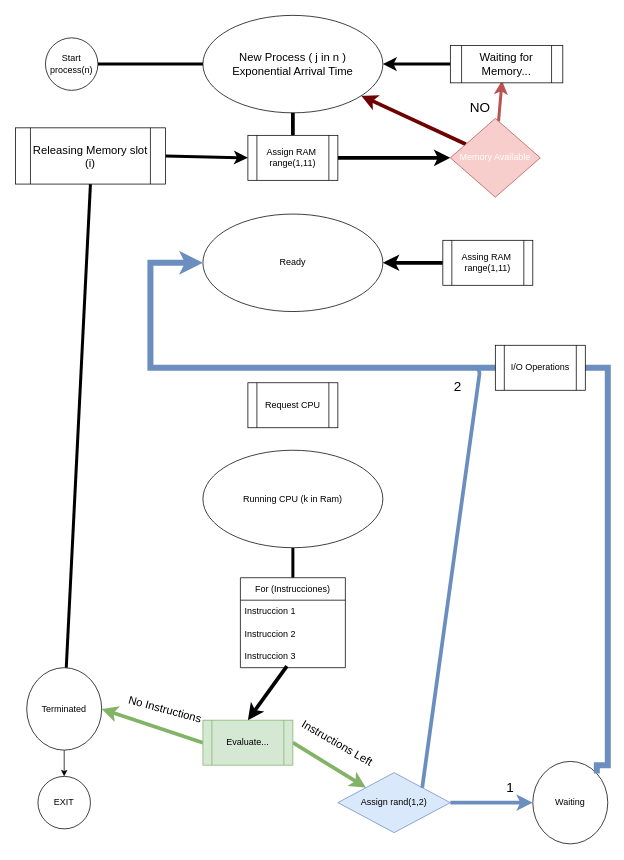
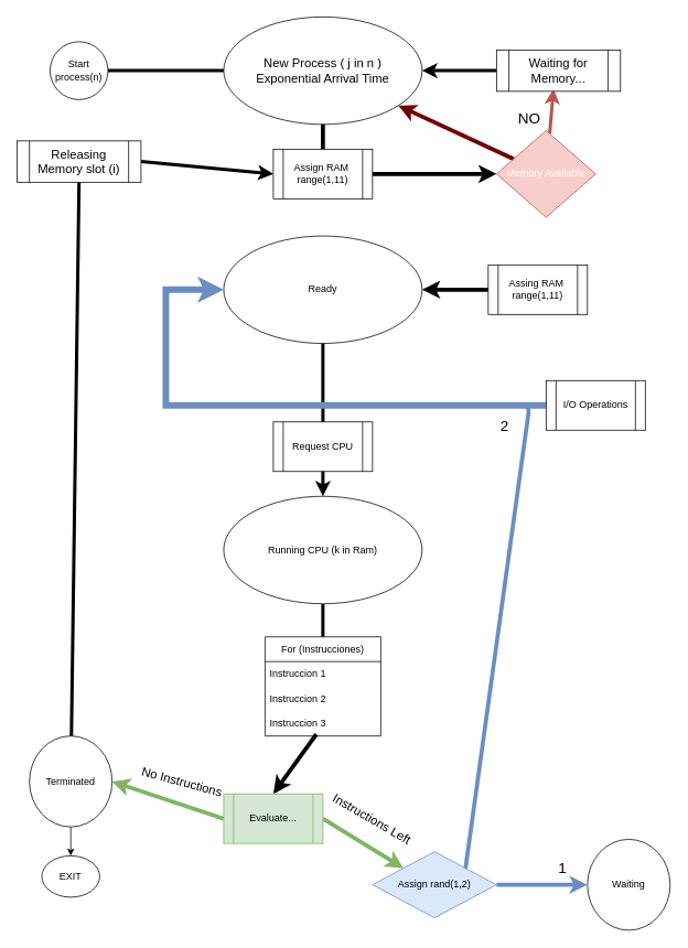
  <mxCell id="0" />
  <mxCell id="1" parent="0" />
  <mxCell id="2" value="&lt;font style=&quot;font-size: 15px;&quot;&gt;New Process ( j in n )&lt;/font&gt;&lt;div&gt;&lt;font style=&quot;font-size: 15px;&quot;&gt;Exponential Arrival Time&lt;/font&gt;&lt;/div&gt;" style="ellipse;whiteSpace=wrap;html=1;" parent="1" vertex="1"><mxGeometry x="270" y="20" width="240" height="130" as="geometry" /></mxCell>
  <mxCell id="3" value="" style="endArrow=none;html=1;entryX=0.5;entryY=1;entryDx=0;entryDy=0;exitX=0.5;exitY=0;exitDx=0;exitDy=0;strokeWidth=5;" parent="1" source="25" target="2" edge="1"><mxGeometry width="50" height="50" relative="1" as="geometry"><mxPoint x="380" y="380" as="sourcePoint" /><mxPoint x="440" y="420" as="targetPoint" /></mxGeometry></mxCell>
+ <mxCell id="4" style="edgeStyle=none;html=1;strokeWidth=4;" edge="1" parent="1" source="5" target="7"><mxGeometry relative="1" as="geometry" /></mxCell>
  <mxCell id="5" value="Ready" style="ellipse;whiteSpace=wrap;html=1;" parent="1" vertex="1"><mxGeometry x="270" y="285" width="240" height="130" as="geometry" /></mxCell>
  <mxCell id="6" style="edgeStyle=none;html=1;strokeWidth=4;endArrow=none;endFill=0;" parent="1" source="7" target="13" edge="1"><mxGeometry relative="1" as="geometry" /></mxCell>
  <mxCell id="7" value="Running CPU (k in Ram)" style="ellipse;whiteSpace=wrap;html=1;" parent="1" vertex="1"><mxGeometry x="270" y="600" width="240" height="130" as="geometry" /></mxCell>
  <mxCell id="8" style="edgeStyle=none;html=1;strokeWidth=5;entryX=0;entryY=0.5;entryDx=0;entryDy=0;exitX=1;exitY=0.5;exitDx=0;exitDy=0;" parent="1" source="25" target="36" edge="1"><mxGeometry relative="1" as="geometry"><mxPoint x="570" y="460" as="targetPoint" /></mxGeometry></mxCell>
  <mxCell id="9" style="edgeStyle=none;html=1;entryX=1;entryY=0.5;entryDx=0;entryDy=0;strokeWidth=5;" edge="1" parent="1" source="10" target="5"><mxGeometry relative="1" as="geometry" /></mxCell>
  <mxCell id="10" value="Assing RAM&amp;nbsp;&lt;br&gt;range(1,11)" style="shape=process;whiteSpace=wrap;html=1;backgroundOutline=1;" parent="1" vertex="1"><mxGeometry x="590" y="320" width="120" height="60" as="geometry" /></mxCell>
  <mxCell id="11" style="edgeStyle=none;html=1;entryX=1;entryY=0.5;entryDx=0;entryDy=0;strokeWidth=5;exitX=0;exitY=0.5;exitDx=0;exitDy=0;fillColor=#d5e8d4;strokeColor=#82b366;" parent="1" source="27" target="19" edge="1"><mxGeometry relative="1" as="geometry"><mxPoint x="310" y="870" as="sourcePoint" /></mxGeometry></mxCell>
  <mxCell id="12" style="edgeStyle=none;html=1;entryX=0.5;entryY=0;entryDx=0;entryDy=0;endArrow=classic;endFill=1;strokeWidth=5;exitX=0.443;exitY=0.933;exitDx=0;exitDy=0;exitPerimeter=0;" parent="1" source="16" target="27" edge="1"><mxGeometry relative="1" as="geometry" /></mxCell>
  <mxCell id="13" value="For (Instrucciones)" style="swimlane;fontStyle=0;childLayout=stackLayout;horizontal=1;startSize=30;horizontalStack=0;resizeParent=1;resizeParentMax=0;resizeLast=0;collapsible=1;marginBottom=0;whiteSpace=wrap;html=1;" parent="1" vertex="1"><mxGeometry x="320" y="770" width="140" height="120" as="geometry" /></mxCell>
  <mxCell id="14" value="Instruccion 1" style="text;strokeColor=none;fillColor=none;align=left;verticalAlign=middle;spacingLeft=4;spacingRight=4;overflow=hidden;points=[[0,0.5],[1,0.5]];portConstraint=eastwest;rotatable=0;whiteSpace=wrap;html=1;" parent="13" vertex="1"><mxGeometry y="30" width="140" height="30" as="geometry" /></mxCell>
  <mxCell id="15" value="Instruccion 2" style="text;strokeColor=none;fillColor=none;align=left;verticalAlign=middle;spacingLeft=4;spacingRight=4;overflow=hidden;points=[[0,0.5],[1,0.5]];portConstraint=eastwest;rotatable=0;whiteSpace=wrap;html=1;" parent="13" vertex="1"><mxGeometry y="60" width="140" height="30" as="geometry" /></mxCell>
  <mxCell id="16" value="Instruccion 3" style="text;strokeColor=none;fillColor=none;align=left;verticalAlign=middle;spacingLeft=4;spacingRight=4;overflow=hidden;points=[[0,0.5],[1,0.5]];portConstraint=eastwest;rotatable=0;whiteSpace=wrap;html=1;" parent="13" vertex="1"><mxGeometry y="90" width="140" height="30" as="geometry" /></mxCell>
  <mxCell id="17" style="edgeStyle=none;html=1;entryX=0.5;entryY=0;entryDx=0;entryDy=0;" parent="1" source="19" target="22" edge="1"><mxGeometry relative="1" as="geometry"><mxPoint x="120" y="1040" as="targetPoint" /></mxGeometry></mxCell>
  <mxCell id="18" value="" style="edgeStyle=none;html=1;entryX=0.5;entryY=1;entryDx=0;entryDy=0;endArrow=none;endFill=0;strokeWidth=4;" parent="1" source="19" target="40" edge="1"><mxGeometry relative="1" as="geometry"><mxPoint x="85" y="740" as="targetPoint" /></mxGeometry></mxCell>
  <mxCell id="19" value="Terminated" style="ellipse;whiteSpace=wrap;html=1;" parent="1" vertex="1"><mxGeometry x="35" y="890" width="100" height="110" as="geometry" /></mxCell>
  <mxCell id="20" style="edgeStyle=orthogonalEdgeStyle;rounded=0;orthogonalLoop=1;jettySize=auto;html=1;fillColor=#dae8fc;strokeColor=#6c8ebf;endArrow=classic;startFill=0;strokeWidth=8;entryX=0;entryY=0.5;entryDx=0;entryDy=0;endFill=1;" parent="1" source="43" target="5" edge="1"><mxGeometry relative="1" as="geometry"><mxPoint x="790" y="340" as="targetPoint" /><Array as="points"><mxPoint x="200" y="350" /></Array><mxPoint x="1040" y="1020" as="sourcePoint" /></mxGeometry></mxCell>
  <mxCell id="21" value="Waiting" style="ellipse;whiteSpace=wrap;html=1;" parent="1" vertex="1"><mxGeometry x="710" y="1015" width="100" height="110" as="geometry" /></mxCell>
- <mxCell id="22" value="EXIT" style="ellipse;whiteSpace=wrap;html=1;" parent="1" vertex="1"><mxGeometry x="50" y="1035" width="70" height="70" as="geometry" /></mxCell>
+ <mxCell id="22" value="EXIT" style="ellipse;whiteSpace=wrap;html=1;" parent="1" vertex="1"><mxGeometry x="50" y="1035" width="70" height="50" as="geometry" /></mxCell>
  <mxCell id="23" value="&lt;font style=&quot;font-size: 15px;&quot;&gt;No Instructions&lt;/font&gt;" style="text;html=1;align=center;verticalAlign=middle;whiteSpace=wrap;rounded=0;rotation=15;strokeWidth=6;" parent="1" vertex="1"><mxGeometry x="160" y="930" width="120" height="30" as="geometry" /></mxCell>
  <mxCell id="24" value="&lt;font style=&quot;font-size: 15px;&quot;&gt;Instructions Left&lt;/font&gt;" style="text;html=1;align=center;verticalAlign=middle;whiteSpace=wrap;rounded=0;rotation=30;strokeWidth=4;" parent="1" vertex="1"><mxGeometry x="390" y="970" width="120" height="40" as="geometry" /></mxCell>
  <mxCell id="25" value="Assign RAM&amp;nbsp;&lt;br&gt;range(1,11)" style="shape=process;whiteSpace=wrap;html=1;backgroundOutline=1;" parent="1" vertex="1"><mxGeometry x="330" y="180" width="120" height="60" as="geometry" /></mxCell>
  <mxCell id="26" style="edgeStyle=none;html=1;entryX=0;entryY=0;entryDx=0;entryDy=0;strokeWidth=5;fillColor=#d5e8d4;strokeColor=#82b366;exitX=1;exitY=0.5;exitDx=0;exitDy=0;" parent="1" source="27" target="30" edge="1"><mxGeometry relative="1" as="geometry" /></mxCell>
  <mxCell id="27" value="Evaluate..." style="shape=process;whiteSpace=wrap;html=1;backgroundOutline=1;fillColor=#d5e8d4;strokeColor=#82b366;" parent="1" vertex="1"><mxGeometry x="270" y="960" width="120" height="60" as="geometry" /></mxCell>
  <mxCell id="28" value="&lt;span style=&quot;font-size: 18px;&quot;&gt;1&lt;/span&gt;" style="text;html=1;align=center;verticalAlign=middle;whiteSpace=wrap;rounded=0;" parent="1" vertex="1"><mxGeometry x="650" y="1035" width="60" height="30" as="geometry" /></mxCell>
  <mxCell id="29" style="edgeStyle=none;html=1;entryX=0;entryY=0.5;entryDx=0;entryDy=0;strokeWidth=5;fillColor=#dae8fc;strokeColor=#6c8ebf;" parent="1" source="30" target="21" edge="1"><mxGeometry relative="1" as="geometry" /></mxCell>
  <mxCell id="30" value="Assign rand(1,2)" style="rhombus;whiteSpace=wrap;html=1;fillColor=#dae8fc;strokeColor=#6c8ebf;" parent="1" vertex="1"><mxGeometry x="450" y="1030" width="150" height="80" as="geometry" /></mxCell>
  <mxCell id="31" style="edgeStyle=none;html=1;strokeWidth=5;exitX=1;exitY=0;exitDx=0;exitDy=0;fillColor=#dae8fc;strokeColor=#6c8ebf;endArrow=none;endFill=0;" parent="1" source="30" edge="1"><mxGeometry relative="1" as="geometry"><mxPoint x="551.25" y="1040" as="sourcePoint" /><Array as="points"><mxPoint x="640" y="490" /></Array><mxPoint x="200" y="490" as="targetPoint" /></mxGeometry></mxCell>
  <mxCell id="32" style="edgeStyle=none;html=1;entryX=0;entryY=0.5;entryDx=0;entryDy=0;strokeWidth=4;endArrow=none;endFill=0;" parent="1" source="33" target="2" edge="1"><mxGeometry relative="1" as="geometry" /></mxCell>
  <mxCell id="33" value="Start&lt;br&gt;process(n)" style="ellipse;whiteSpace=wrap;html=1;" parent="1" vertex="1"><mxGeometry x="60" y="50" width="70" height="70" as="geometry" /></mxCell>
  <mxCell id="34" style="edgeStyle=none;html=1;strokeWidth=4;entryX=0.46;entryY=0.94;entryDx=0;entryDy=0;entryPerimeter=0;fillColor=#f8cecc;strokeColor=#b85450;" parent="1" source="36" target="41" edge="1"><mxGeometry relative="1" as="geometry"><mxPoint x="620" y="300" as="targetPoint" /></mxGeometry></mxCell>
  <mxCell id="35" style="edgeStyle=none;html=1;strokeWidth=5;fillColor=#a20025;strokeColor=#6F0000;" edge="1" parent="1" source="36" target="2"><mxGeometry relative="1" as="geometry" /></mxCell>
  <mxCell id="36" value="&lt;span&gt;&lt;font style=&quot;color: light-dark(rgb(255, 255, 255), rgb(255, 255, 255));&quot;&gt;Memory Available&lt;/font&gt;&lt;/span&gt;" style="rhombus;whiteSpace=wrap;html=1;fillColor=#f8cecc;strokeColor=#b85450;" parent="1" vertex="1"><mxGeometry x="600" y="157.5" width="120" height="105" as="geometry" /></mxCell>
  <mxCell id="37" style="edgeStyle=none;html=1;entryX=1;entryY=0.5;entryDx=0;entryDy=0;strokeWidth=4;exitX=0;exitY=0.5;exitDx=0;exitDy=0;" parent="1" source="41" target="2" edge="1"><mxGeometry relative="1" as="geometry"><mxPoint x="571.8" y="259.626" as="sourcePoint" /></mxGeometry></mxCell>
  <mxCell id="38" value="&lt;span style=&quot;font-size: 18px;&quot;&gt;NO&lt;/span&gt;" style="text;html=1;align=center;verticalAlign=middle;whiteSpace=wrap;rounded=0;" parent="1" vertex="1"><mxGeometry x="610" y="127.5" width="60" height="30" as="geometry" /></mxCell>
  <mxCell id="39" style="edgeStyle=none;html=1;entryX=0;entryY=0.5;entryDx=0;entryDy=0;strokeWidth=4;endArrow=classic;endFill=1;exitX=1;exitY=0.5;exitDx=0;exitDy=0;" parent="1" source="40" target="25" edge="1"><mxGeometry relative="1" as="geometry" /></mxCell>
- <mxCell id="40" value="&lt;font style=&quot;font-size: 15px;&quot;&gt;Releasing Memory slot (i)&lt;/font&gt;" style="shape=process;whiteSpace=wrap;html=1;backgroundOutline=1;" parent="1" vertex="1"><mxGeometry x="20" y="170" width="200" height="75" as="geometry" /></mxCell>
+ <mxCell id="40" value="&lt;font style=&quot;font-size: 15px;&quot;&gt;Releasing Memory slot (i)&lt;/font&gt;" style="shape=process;whiteSpace=wrap;html=1;backgroundOutline=1;" parent="1" vertex="1"><mxGeometry x="20" y="170" width="150" height="50" as="geometry" /></mxCell>
  <mxCell id="41" value="&lt;font style=&quot;font-size: 15px;&quot;&gt;Waiting for Memory...&lt;/font&gt;" style="shape=process;whiteSpace=wrap;html=1;backgroundOutline=1;" parent="1" vertex="1"><mxGeometry x="600" y="60" width="150" height="50" as="geometry" /></mxCell>
- <mxCell id="42" value="" style="edgeStyle=orthogonalEdgeStyle;rounded=0;orthogonalLoop=1;jettySize=auto;html=1;fillColor=#dae8fc;strokeColor=#6c8ebf;endArrow=none;startFill=0;strokeWidth=8;entryX=0;entryY=0.5;entryDx=0;entryDy=0;exitX=1;exitY=0;exitDx=0;exitDy=0;" edge="1" parent="1" source="21" target="43"><mxGeometry relative="1" as="geometry"><mxPoint x="270" y="350" as="targetPoint" /><Array as="points"><mxPoint x="795" y="1020" /><mxPoint x="810" y="1020" /><mxPoint x="810" y="490" /></Array><mxPoint x="1040" y="1020" as="sourcePoint" /></mxGeometry></mxCell>
  <mxCell id="43" value="I/O Operations" style="shape=process;whiteSpace=wrap;html=1;backgroundOutline=1;" parent="1" vertex="1"><mxGeometry x="660" y="460" width="120" height="60" as="geometry" /></mxCell>
  <mxCell id="44" value="Request CPU" style="shape=process;whiteSpace=wrap;html=1;backgroundOutline=1;" vertex="1" parent="1"><mxGeometry x="330" y="510" width="120" height="60" as="geometry" /></mxCell>
  <mxCell id="45" value="&lt;span style=&quot;font-size: 18px;&quot;&gt;2&lt;/span&gt;" style="text;html=1;align=center;verticalAlign=middle;whiteSpace=wrap;rounded=0;" vertex="1" parent="1"><mxGeometry x="580" y="500" width="60" height="30" as="geometry" /></mxCell>
